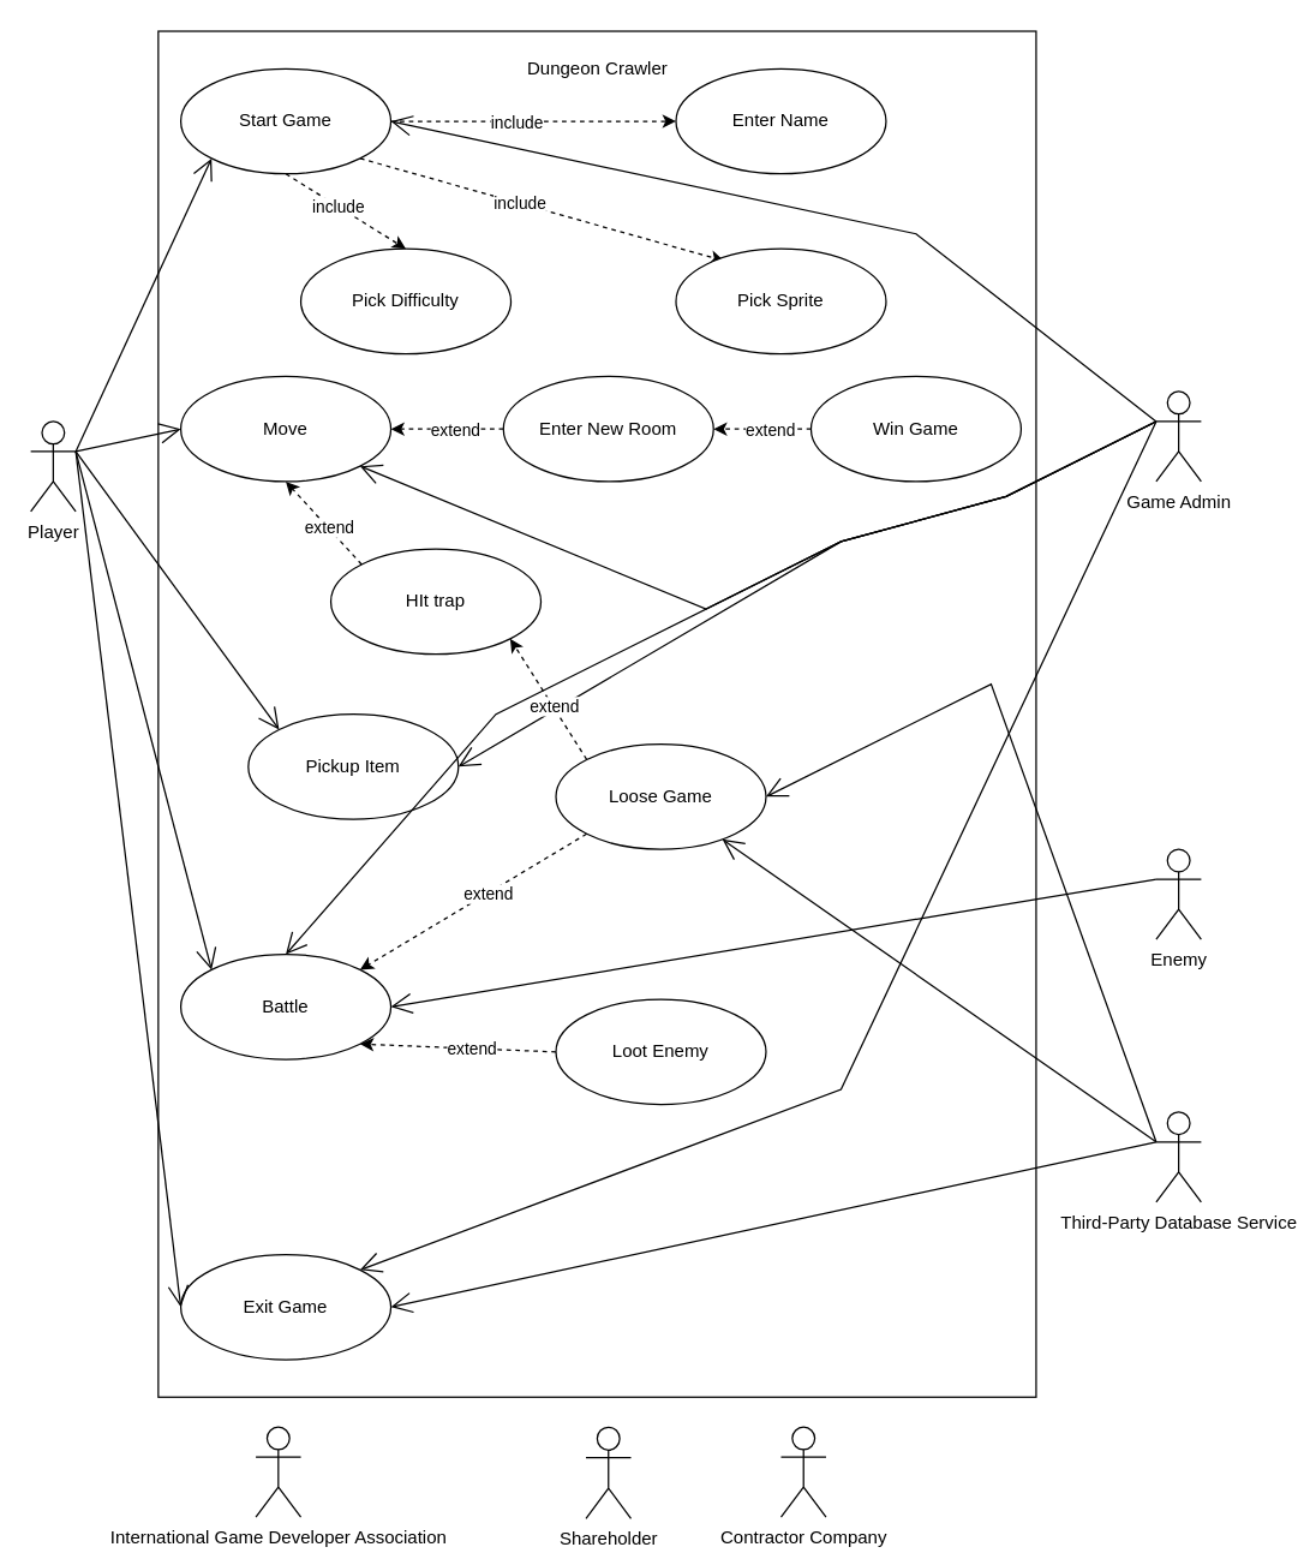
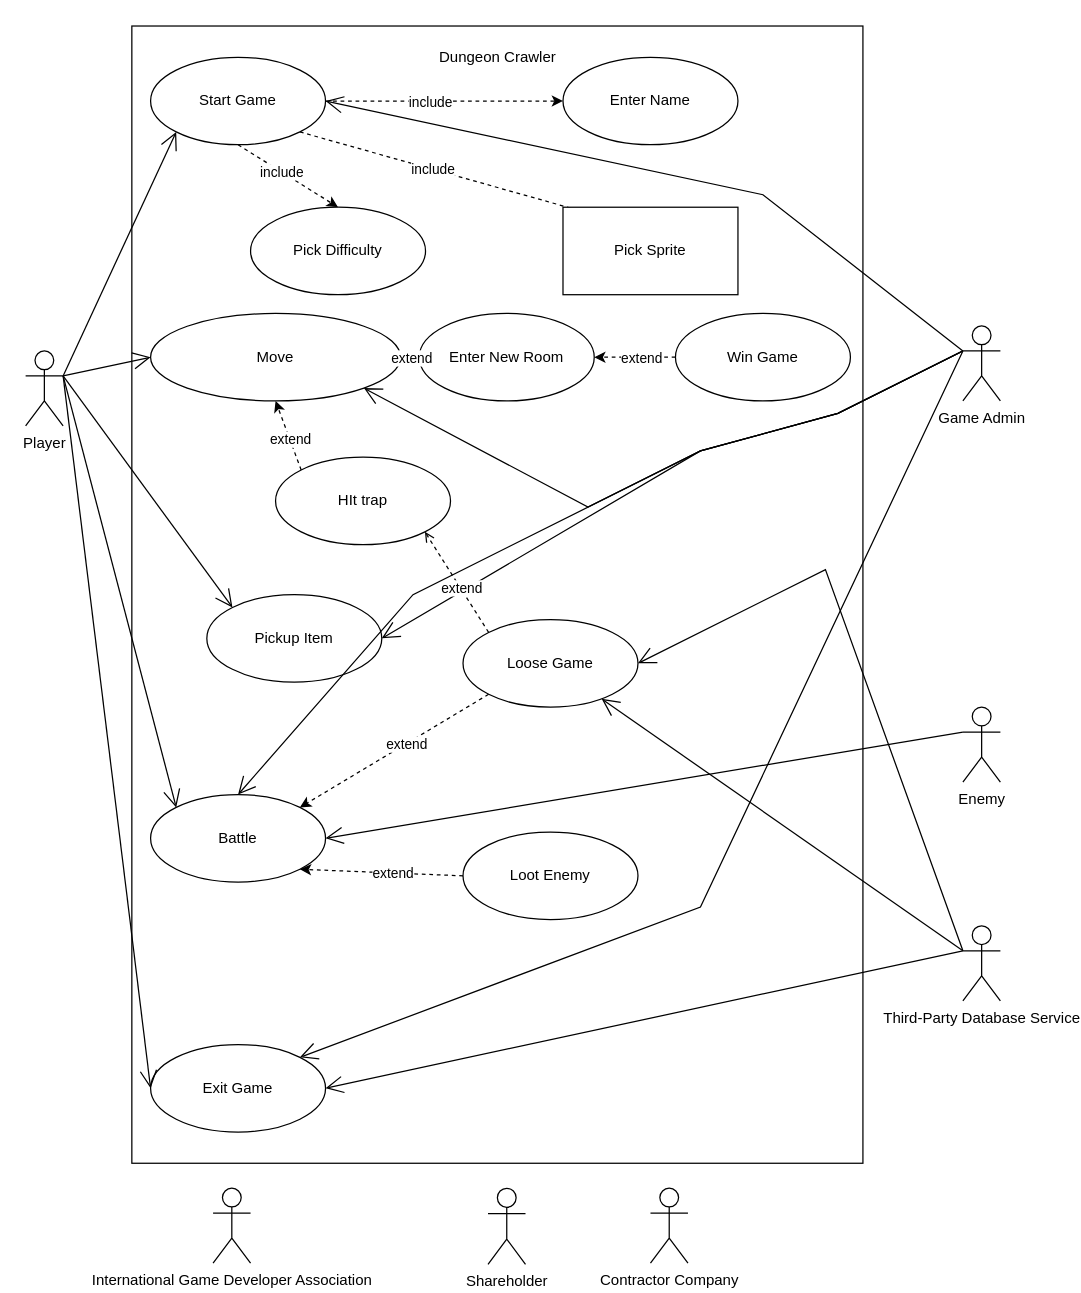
  <mxCell id="0" />
  <mxCell id="1" parent="0" />
  <mxCell id="2" value="" style="rounded=0;whiteSpace=wrap;html=1;" vertex="1" parent="1"><mxGeometry x="105" y="20" width="585" height="910" as="geometry" /></mxCell>
  <mxCell id="3" value="Game Admin&lt;br&gt;" style="shape=umlActor;verticalLabelPosition=bottom;verticalAlign=top;html=1;outlineConnect=0;" vertex="1" parent="1"><mxGeometry x="770" y="260" width="30" height="60" as="geometry" /></mxCell>
  <mxCell id="4" value="Enemy" style="shape=umlActor;verticalLabelPosition=bottom;verticalAlign=top;html=1;outlineConnect=0;" vertex="1" parent="1"><mxGeometry x="770" y="565" width="30" height="60" as="geometry" /></mxCell>
  <mxCell id="5" value="Third-Party Database Service&lt;br&gt;" style="shape=umlActor;verticalLabelPosition=bottom;verticalAlign=top;html=1;outlineConnect=0;" vertex="1" parent="1"><mxGeometry x="770" y="740" width="30" height="60" as="geometry" /></mxCell>
  <mxCell id="6" value="International Game Developer Association&lt;br&gt;" style="shape=umlActor;verticalLabelPosition=bottom;verticalAlign=top;html=1;outlineConnect=0;" vertex="1" parent="1"><mxGeometry x="170" y="950" width="30" height="60" as="geometry" /></mxCell>
  <mxCell id="7" value="Contractor Company&lt;br&gt;" style="shape=umlActor;verticalLabelPosition=bottom;verticalAlign=top;html=1;outlineConnect=0;" vertex="1" parent="1"><mxGeometry x="520" y="950" width="30" height="60" as="geometry" /></mxCell>
  <mxCell id="8" value="Shareholder&lt;br&gt;" style="shape=umlActor;verticalLabelPosition=bottom;verticalAlign=top;html=1;outlineConnect=0;" vertex="1" parent="1"><mxGeometry x="390" y="950" width="30" height="61" as="geometry" /></mxCell>
  <mxCell id="9" value="Player&lt;br&gt;" style="shape=umlActor;verticalLabelPosition=bottom;verticalAlign=top;html=1;outlineConnect=0;" vertex="1" parent="1"><mxGeometry x="20" y="280" width="30" height="60" as="geometry" /></mxCell>
  <mxCell id="10" value="Battle" style="ellipse;whiteSpace=wrap;html=1;" vertex="1" parent="1"><mxGeometry x="120" y="635" width="140" height="70" as="geometry" /></mxCell>
  <mxCell id="11" value="Pickup Item&lt;br&gt;" style="ellipse;whiteSpace=wrap;html=1;" vertex="1" parent="1"><mxGeometry x="165" y="475" width="140" height="70" as="geometry" /></mxCell>
- <mxCell id="12" value="Move&lt;br&gt;" style="ellipse;whiteSpace=wrap;html=1;" vertex="1" parent="1"><mxGeometry x="120" y="250" width="140" height="70" as="geometry" /></mxCell>
+ <mxCell id="12" value="Move&lt;br&gt;" style="ellipse;whiteSpace=wrap;html=1;" vertex="1" parent="1"><mxGeometry x="120" y="250" width="200" height="70" as="geometry" /></mxCell>
  <mxCell id="13" value="Start Game&lt;br&gt;" style="ellipse;whiteSpace=wrap;html=1;" vertex="1" parent="1"><mxGeometry x="120" y="45" width="140" height="70" as="geometry" /></mxCell>
  <mxCell id="14" value="Exit Game&lt;br&gt;" style="ellipse;whiteSpace=wrap;html=1;" vertex="1" parent="1"><mxGeometry x="120" y="835" width="140" height="70" as="geometry" /></mxCell>
  <mxCell id="15" value="Enter New Room&lt;br&gt;" style="ellipse;whiteSpace=wrap;html=1;" vertex="1" parent="1"><mxGeometry x="335" y="250" width="140" height="70" as="geometry" /></mxCell>
  <mxCell id="16" value="Win Game&lt;br&gt;" style="ellipse;whiteSpace=wrap;html=1;" vertex="1" parent="1"><mxGeometry x="540" y="250" width="140" height="70" as="geometry" /></mxCell>
  <mxCell id="17" value="Loose Game&lt;br&gt;" style="ellipse;whiteSpace=wrap;html=1;" vertex="1" parent="1"><mxGeometry x="370" y="495" width="140" height="70" as="geometry" /></mxCell>
  <mxCell id="18" value="" style="endArrow=classic;html=1;rounded=0;entryX=1;entryY=0;entryDx=0;entryDy=0;dashed=1;exitX=0;exitY=1;exitDx=0;exitDy=0;" edge="1" parent="1" source="17" target="10"><mxGeometry width="50" height="50" relative="1" as="geometry"><mxPoint x="380" y="482" as="sourcePoint" /><mxPoint x="202" y="410" as="targetPoint" /><Array as="points" /></mxGeometry></mxCell>
  <mxCell id="19" value="extend&lt;br&gt;" style="edgeLabel;html=1;align=center;verticalAlign=middle;resizable=0;points=[];" connectable="0" vertex="1" parent="18"><mxGeometry x="-0.128" relative="1" as="geometry"><mxPoint as="offset" /></mxGeometry></mxCell>
  <mxCell id="20" value="" style="endArrow=classic;html=1;rounded=0;entryX=1;entryY=0.5;entryDx=0;entryDy=0;dashed=1;exitX=0;exitY=0.5;exitDx=0;exitDy=0;" edge="1" parent="1" source="16" target="15"><mxGeometry width="50" height="50" relative="1" as="geometry"><mxPoint x="600" y="310" as="sourcePoint" /><mxPoint x="490" y="309.5" as="targetPoint" /><Array as="points" /></mxGeometry></mxCell>
  <mxCell id="21" value="extend&lt;br&gt;" style="edgeLabel;html=1;align=center;verticalAlign=middle;resizable=0;points=[];" connectable="0" vertex="1" parent="20"><mxGeometry x="-0.128" relative="1" as="geometry"><mxPoint as="offset" /></mxGeometry></mxCell>
  <mxCell id="22" value="" style="endArrow=classic;html=1;rounded=0;dashed=1;exitX=0;exitY=0.5;exitDx=0;exitDy=0;entryX=1;entryY=0.5;entryDx=0;entryDy=0;" edge="1" parent="1" source="15" target="12"><mxGeometry width="50" height="50" relative="1" as="geometry"><mxPoint x="380" y="309.5" as="sourcePoint" /><mxPoint x="330" y="300" as="targetPoint" /><Array as="points" /></mxGeometry></mxCell>
  <mxCell id="23" value="extend&lt;br&gt;" style="edgeLabel;html=1;align=center;verticalAlign=middle;resizable=0;points=[];" connectable="0" vertex="1" parent="22"><mxGeometry x="-0.128" relative="1" as="geometry"><mxPoint as="offset" /></mxGeometry></mxCell>
  <mxCell id="24" value="Pick Difficulty&lt;br&gt;" style="ellipse;whiteSpace=wrap;html=1;" vertex="1" parent="1"><mxGeometry x="200" y="165" width="140" height="70" as="geometry" /></mxCell>
  <mxCell id="25" value="Enter Name&lt;br&gt;" style="ellipse;whiteSpace=wrap;html=1;" vertex="1" parent="1"><mxGeometry x="450" y="45" width="140" height="70" as="geometry" /></mxCell>
  <mxCell id="26" value="" style="endArrow=open;endFill=1;endSize=12;html=1;rounded=0;entryX=0;entryY=1;entryDx=0;entryDy=0;exitX=1;exitY=0.333;exitDx=0;exitDy=0;exitPerimeter=0;" edge="1" parent="1" source="9" target="13"><mxGeometry width="160" relative="1" as="geometry"><mxPoint x="70" y="300" as="sourcePoint" /><mxPoint x="240" y="320" as="targetPoint" /></mxGeometry></mxCell>
  <mxCell id="27" value="" style="endArrow=open;endFill=1;endSize=12;html=1;rounded=0;entryX=0;entryY=0.5;entryDx=0;entryDy=0;exitX=1;exitY=0.333;exitDx=0;exitDy=0;exitPerimeter=0;" edge="1" parent="1" target="12" source="9"><mxGeometry width="160" relative="1" as="geometry"><mxPoint x="70" y="300" as="sourcePoint" /><mxPoint x="130" y="310" as="targetPoint" /></mxGeometry></mxCell>
  <mxCell id="28" value="" style="endArrow=open;endFill=1;endSize=12;html=1;rounded=0;entryX=0;entryY=0;entryDx=0;entryDy=0;exitX=1;exitY=0.333;exitDx=0;exitDy=0;exitPerimeter=0;" edge="1" parent="1" source="9" target="11"><mxGeometry width="160" relative="1" as="geometry"><mxPoint x="70" y="300" as="sourcePoint" /><mxPoint x="155" y="320" as="targetPoint" /></mxGeometry></mxCell>
  <mxCell id="29" value="" style="endArrow=open;endFill=1;endSize=12;html=1;rounded=0;entryX=0;entryY=0;entryDx=0;entryDy=0;" edge="1" parent="1" target="10"><mxGeometry width="160" relative="1" as="geometry"><mxPoint x="50" y="300" as="sourcePoint" /><mxPoint x="145" y="395" as="targetPoint" /></mxGeometry></mxCell>
  <mxCell id="30" value="" style="endArrow=open;endFill=1;endSize=12;html=1;rounded=0;entryX=0;entryY=0.5;entryDx=0;entryDy=0;exitX=1;exitY=0.333;exitDx=0;exitDy=0;exitPerimeter=0;" edge="1" parent="1" target="14" source="9"><mxGeometry width="160" relative="1" as="geometry"><mxPoint x="70" y="300" as="sourcePoint" /><mxPoint x="145" y="390" as="targetPoint" /></mxGeometry></mxCell>
  <mxCell id="31" value="Loot Enemy&lt;br&gt;" style="ellipse;whiteSpace=wrap;html=1;" vertex="1" parent="1"><mxGeometry x="370" y="665" width="140" height="70" as="geometry" /></mxCell>
  <mxCell id="32" value="" style="endArrow=classic;html=1;rounded=0;dashed=1;exitX=0;exitY=0.5;exitDx=0;exitDy=0;entryX=1;entryY=1;entryDx=0;entryDy=0;" edge="1" parent="1" source="31" target="10"><mxGeometry width="50" height="50" relative="1" as="geometry"><mxPoint x="360" y="600" as="sourcePoint" /><mxPoint x="275" y="535" as="targetPoint" /><Array as="points" /></mxGeometry></mxCell>
  <mxCell id="33" value="extend&lt;br&gt;" style="edgeLabel;html=1;align=center;verticalAlign=middle;resizable=0;points=[];" connectable="0" vertex="1" parent="32"><mxGeometry x="-0.128" relative="1" as="geometry"><mxPoint as="offset" /></mxGeometry></mxCell>
  <mxCell id="34" value="" style="endArrow=classic;html=1;rounded=0;entryX=0;entryY=0.5;entryDx=0;entryDy=0;dashed=1;exitX=1;exitY=0.5;exitDx=0;exitDy=0;" edge="1" parent="1" target="25" source="13"><mxGeometry width="50" height="50" relative="1" as="geometry"><mxPoint x="284" y="180" as="sourcePoint" /><mxPoint x="380" y="235" as="targetPoint" /><Array as="points" /></mxGeometry></mxCell>
  <mxCell id="35" value="include&lt;br&gt;" style="edgeLabel;html=1;align=center;verticalAlign=middle;resizable=0;points=[];" connectable="0" vertex="1" parent="34"><mxGeometry x="-0.128" relative="1" as="geometry"><mxPoint as="offset" /></mxGeometry></mxCell>
  <mxCell id="36" value="" style="endArrow=classic;html=1;rounded=0;entryX=0.5;entryY=0;entryDx=0;entryDy=0;dashed=1;exitX=0.5;exitY=1;exitDx=0;exitDy=0;" edge="1" parent="1" target="24" source="13"><mxGeometry width="50" height="50" relative="1" as="geometry"><mxPoint x="284" y="190" as="sourcePoint" /><mxPoint x="380" y="245" as="targetPoint" /><Array as="points" /></mxGeometry></mxCell>
  <mxCell id="37" value="include&lt;br&gt;" style="edgeLabel;html=1;align=center;verticalAlign=middle;resizable=0;points=[];" connectable="0" vertex="1" parent="36"><mxGeometry x="-0.128" relative="1" as="geometry"><mxPoint as="offset" /></mxGeometry></mxCell>
  <mxCell id="38" value="" style="endArrow=open;endFill=1;endSize=12;html=1;rounded=0;entryX=1;entryY=0.5;entryDx=0;entryDy=0;exitX=0;exitY=0.333;exitDx=0;exitDy=0;exitPerimeter=0;" edge="1" parent="1" source="5" target="14"><mxGeometry width="160" relative="1" as="geometry"><mxPoint x="445" y="670" as="sourcePoint" /><mxPoint x="605" y="670" as="targetPoint" /></mxGeometry></mxCell>
  <mxCell id="39" value="" style="endArrow=open;endFill=1;endSize=12;html=1;rounded=0;exitX=0;exitY=0.333;exitDx=0;exitDy=0;exitPerimeter=0;entryX=1;entryY=0;entryDx=0;entryDy=0;" edge="1" parent="1" source="3" target="14"><mxGeometry width="160" relative="1" as="geometry"><mxPoint x="830" y="255" as="sourcePoint" /><mxPoint x="270" y="730" as="targetPoint" /><Array as="points"><mxPoint x="560" y="725" /></Array></mxGeometry></mxCell>
  <mxCell id="40" value="" style="endArrow=open;endFill=1;endSize=12;html=1;rounded=0;exitX=0;exitY=0.333;exitDx=0;exitDy=0;exitPerimeter=0;" edge="1" parent="1" source="5" target="17"><mxGeometry width="160" relative="1" as="geometry"><mxPoint x="790" y="830" as="sourcePoint" /><mxPoint x="990" y="610" as="targetPoint" /></mxGeometry></mxCell>
  <mxCell id="41" value="" style="endArrow=open;endFill=1;endSize=12;html=1;rounded=0;entryX=1;entryY=0.5;entryDx=0;entryDy=0;exitX=0;exitY=0.333;exitDx=0;exitDy=0;exitPerimeter=0;" edge="1" parent="1" source="4" target="10"><mxGeometry width="160" relative="1" as="geometry"><mxPoint x="840" y="620" as="sourcePoint" /><mxPoint x="685" y="355" as="targetPoint" /></mxGeometry></mxCell>
  <mxCell id="42" value="" style="endArrow=open;endFill=1;endSize=12;html=1;rounded=0;exitX=0;exitY=0.333;exitDx=0;exitDy=0;exitPerimeter=0;entryX=1;entryY=0.5;entryDx=0;entryDy=0;" edge="1" parent="1" source="3" target="13"><mxGeometry width="160" relative="1" as="geometry"><mxPoint x="840" y="310" as="sourcePoint" /><mxPoint x="300" y="740" as="targetPoint" /><Array as="points"><mxPoint x="610" y="155" /></Array></mxGeometry></mxCell>
  <mxCell id="43" value="" style="endArrow=open;endFill=1;endSize=12;html=1;rounded=0;entryX=1;entryY=0.5;entryDx=0;entryDy=0;exitX=0;exitY=0.333;exitDx=0;exitDy=0;exitPerimeter=0;" edge="1" parent="1" source="3" target="11"><mxGeometry width="160" relative="1" as="geometry"><mxPoint x="830" y="300" as="sourcePoint" /><mxPoint x="530" y="590" as="targetPoint" /><Array as="points"><mxPoint x="670" y="330" /><mxPoint x="560" y="360" /></Array></mxGeometry></mxCell>
  <mxCell id="44" value="HIt trap" style="ellipse;whiteSpace=wrap;html=1;" vertex="1" parent="1"><mxGeometry x="220" y="365" width="140" height="70" as="geometry" /></mxCell>
- <mxCell id="45" value="" style="endArrow=classic;html=1;rounded=0;entryX=1;entryY=1;entryDx=0;entryDy=0;dashed=1;exitX=0;exitY=0;exitDx=0;exitDy=0;" edge="1" parent="1" source="17" target="44"><mxGeometry width="50" height="50" relative="1" as="geometry"><mxPoint x="465" y="330" as="sourcePoint" /><mxPoint x="370" y="430" as="targetPoint" /><Array as="points" /></mxGeometry></mxCell>
+ <mxCell id="45" value="" style="endArrow=open;html=1;rounded=0;entryX=1;entryY=1;entryDx=0;entryDy=0;dashed=1;exitX=0;exitY=0;exitDx=0;exitDy=0;" edge="1" parent="1" source="17" target="44"><mxGeometry width="50" height="50" relative="1" as="geometry"><mxPoint x="465" y="330" as="sourcePoint" /><mxPoint x="370" y="430" as="targetPoint" /><Array as="points" /></mxGeometry></mxCell>
  <mxCell id="46" value="extend&lt;br&gt;" style="edgeLabel;html=1;align=center;verticalAlign=middle;resizable=0;points=[];" connectable="0" vertex="1" parent="45"><mxGeometry x="-0.128" relative="1" as="geometry"><mxPoint as="offset" /></mxGeometry></mxCell>
  <mxCell id="47" value="" style="endArrow=classic;html=1;rounded=0;entryX=0.5;entryY=1;entryDx=0;entryDy=0;dashed=1;exitX=0;exitY=0;exitDx=0;exitDy=0;" edge="1" parent="1" source="44" target="12"><mxGeometry width="50" height="50" relative="1" as="geometry"><mxPoint x="240.5" y="375" as="sourcePoint" /><mxPoint x="189.5" y="320" as="targetPoint" /><Array as="points" /></mxGeometry></mxCell>
  <mxCell id="48" value="extend&lt;br&gt;" style="edgeLabel;html=1;align=center;verticalAlign=middle;resizable=0;points=[];" connectable="0" vertex="1" parent="47"><mxGeometry x="-0.128" relative="1" as="geometry"><mxPoint as="offset" /></mxGeometry></mxCell>
  <mxCell id="49" value="" style="endArrow=open;endFill=1;endSize=12;html=1;rounded=0;entryX=1;entryY=1;entryDx=0;entryDy=0;exitX=0;exitY=0.333;exitDx=0;exitDy=0;exitPerimeter=0;" edge="1" parent="1" target="12"><mxGeometry width="160" relative="1" as="geometry"><mxPoint x="770" y="280" as="sourcePoint" /><mxPoint x="300" y="505" as="targetPoint" /><Array as="points"><mxPoint x="670" y="330" /><mxPoint x="560" y="360" /><mxPoint x="470" y="405" /></Array></mxGeometry></mxCell>
  <mxCell id="50" value="Dungeon Crawler&lt;br&gt;" style="text;html=1;strokeColor=none;fillColor=none;align=center;verticalAlign=middle;whiteSpace=wrap;rounded=0;" vertex="1" parent="1"><mxGeometry x="312.5" y="30" width="170" height="30" as="geometry" /></mxCell>
  <mxCell id="51" value="" style="endArrow=open;endFill=1;endSize=12;html=1;rounded=0;entryX=1;entryY=0.5;entryDx=0;entryDy=0;exitX=0;exitY=0.333;exitDx=0;exitDy=0;exitPerimeter=0;" edge="1" parent="1" target="17"><mxGeometry width="160" relative="1" as="geometry"><mxPoint x="770" y="760" as="sourcePoint" /><mxPoint x="610" y="300" as="targetPoint" /><Array as="points"><mxPoint x="660" y="455" /></Array></mxGeometry></mxCell>
  <mxCell id="52" value="" style="endArrow=classic;html=1;rounded=0;entryX=0.229;entryY=0.114;entryDx=0;entryDy=0;dashed=1;exitX=1;exitY=1;exitDx=0;exitDy=0;entryPerimeter=0;" edge="1" parent="1" source="13" target="54"><mxGeometry width="50" height="50" relative="1" as="geometry"><mxPoint x="290" y="165" as="sourcePoint" /><mxPoint x="470" y="165" as="targetPoint" /><Array as="points" /></mxGeometry></mxCell>
  <mxCell id="53" value="include&lt;br&gt;" style="edgeLabel;html=1;align=center;verticalAlign=middle;resizable=0;points=[];" connectable="0" vertex="1" parent="52"><mxGeometry x="-0.128" relative="1" as="geometry"><mxPoint as="offset" /></mxGeometry></mxCell>
- <mxCell id="54" value="Pick Sprite&lt;br&gt;" style="ellipse;whiteSpace=wrap;html=1;" vertex="1" parent="1"><mxGeometry x="450" y="165" width="140" height="70" as="geometry" /></mxCell>
+ <mxCell id="54" value="Pick Sprite&lt;br&gt;" style="whiteSpace=wrap;html=1;rounded=0;" vertex="1" parent="1"><mxGeometry x="450" y="165" width="140" height="70" as="geometry" /></mxCell>
  <mxCell id="55" value="" style="endArrow=open;endFill=1;endSize=12;html=1;rounded=0;exitX=0;exitY=0.333;exitDx=0;exitDy=0;exitPerimeter=0;entryX=0.5;entryY=0;entryDx=0;entryDy=0;" edge="1" parent="1" target="10"><mxGeometry width="160" relative="1" as="geometry"><mxPoint x="770" y="280" as="sourcePoint" /><mxPoint x="260" y="675" as="targetPoint" /><Array as="points"><mxPoint x="670" y="330" /><mxPoint x="560" y="360" /><mxPoint x="330" y="475" /></Array></mxGeometry></mxCell>
